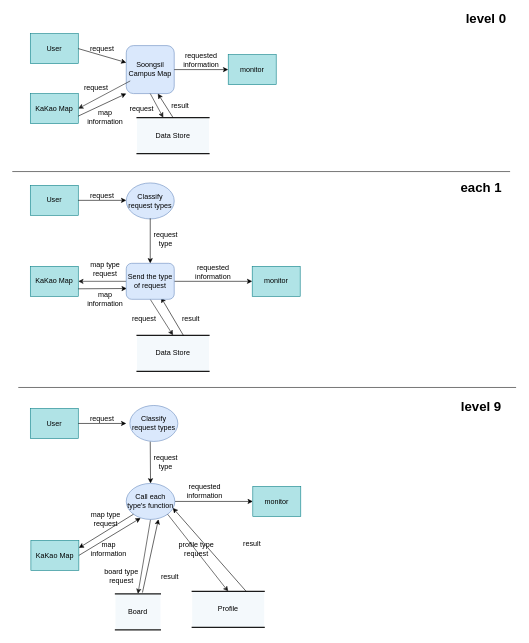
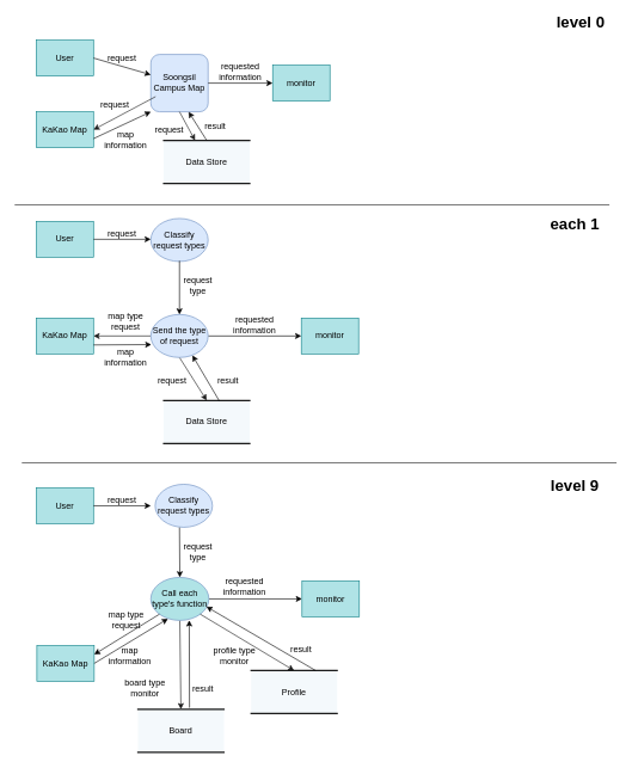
  <mxCell id="0" />
  <mxCell id="1" parent="0" />
  <mxCell id="2" value="Soongsil&lt;br&gt;Campus Map" style="whiteSpace=wrap;html=1;aspect=fixed;fillColor=#dae8fc;strokeColor=#6c8ebf;rounded=1;" vertex="1" parent="1"><mxGeometry x="210" y="75" width="80" height="80" as="geometry" /></mxCell>
  <mxCell id="3" value="User" style="rounded=0;whiteSpace=wrap;html=1;fillColor=#b0e3e6;strokeColor=#0e8088;" vertex="1" parent="1"><mxGeometry x="50" y="55" width="80" height="50" as="geometry" /></mxCell>
  <mxCell id="4" value="" style="endArrow=classic;html=1;exitX=1;exitY=0.5;exitDx=0;exitDy=0;" edge="1" parent="1" source="3" target="2"><mxGeometry width="50" height="50" relative="1" as="geometry"><mxPoint x="190" y="185" as="sourcePoint" /><mxPoint x="240" y="135" as="targetPoint" /></mxGeometry></mxCell>
  <mxCell id="5" value="KaKao Map" style="rounded=0;whiteSpace=wrap;html=1;fillColor=#b0e3e6;strokeColor=#0e8088;" vertex="1" parent="1"><mxGeometry x="50" y="155" width="80" height="50" as="geometry" /></mxCell>
  <mxCell id="6" value="" style="endArrow=classic;html=1;exitX=1;exitY=0.75;exitDx=0;exitDy=0;entryX=0;entryY=1;entryDx=0;entryDy=0;" edge="1" parent="1" source="5" target="2"><mxGeometry width="50" height="50" relative="1" as="geometry"><mxPoint x="140" y="90" as="sourcePoint" /><mxPoint x="221.6" y="113.8" as="targetPoint" /></mxGeometry></mxCell>
  <mxCell id="7" value="" style="endArrow=classic;html=1;exitX=0.083;exitY=0.736;exitDx=0;exitDy=0;entryX=1;entryY=0.5;entryDx=0;entryDy=0;exitPerimeter=0;fillColor=#fff2cc;strokeColor=#1A1A1A;" edge="1" parent="1" source="2" target="5"><mxGeometry width="50" height="50" relative="1" as="geometry"><mxPoint x="140" y="202.5" as="sourcePoint" /><mxPoint x="231.716" y="153.284" as="targetPoint" /></mxGeometry></mxCell>
  <mxCell id="8" value="request" style="text;html=1;strokeColor=none;fillColor=none;align=center;verticalAlign=middle;whiteSpace=wrap;rounded=0;" vertex="1" parent="1"><mxGeometry x="150" y="70" width="40" height="20" as="geometry" /></mxCell>
  <mxCell id="9" value="request" style="text;html=1;strokeColor=none;fillColor=none;align=center;verticalAlign=middle;whiteSpace=wrap;rounded=0;" vertex="1" parent="1"><mxGeometry x="140" y="135" width="40" height="20" as="geometry" /></mxCell>
  <mxCell id="10" value="map information" style="text;html=1;strokeColor=none;fillColor=none;align=center;verticalAlign=middle;whiteSpace=wrap;rounded=0;" vertex="1" parent="1"><mxGeometry x="150" y="185" width="50" height="20" as="geometry" /></mxCell>
  <mxCell id="11" value="" style="endArrow=classic;html=1;exitX=1;exitY=0.5;exitDx=0;exitDy=0;" edge="1" parent="1" source="2" target="12"><mxGeometry width="50" height="50" relative="1" as="geometry"><mxPoint x="330" y="175" as="sourcePoint" /><mxPoint x="380" y="115" as="targetPoint" /></mxGeometry></mxCell>
  <mxCell id="12" value="monitor" style="rounded=0;whiteSpace=wrap;html=1;fillColor=#b0e3e6;strokeColor=#0e8088;" vertex="1" parent="1"><mxGeometry x="380" y="90" width="80" height="50" as="geometry" /></mxCell>
  <mxCell id="13" value="requested information" style="text;html=1;strokeColor=none;fillColor=none;align=center;verticalAlign=middle;whiteSpace=wrap;rounded=0;" vertex="1" parent="1"><mxGeometry x="310" y="90" width="50" height="20" as="geometry" /></mxCell>
  <mxCell id="14" value="User" style="rounded=0;whiteSpace=wrap;html=1;fillColor=#b0e3e6;strokeColor=#0e8088;" vertex="1" parent="1"><mxGeometry x="50" y="308" width="80" height="50" as="geometry" /></mxCell>
  <mxCell id="15" value="" style="endArrow=classic;html=1;exitX=1;exitY=0.5;exitDx=0;exitDy=0;" edge="1" parent="1" source="14"><mxGeometry width="50" height="50" relative="1" as="geometry"><mxPoint x="190" y="438" as="sourcePoint" /><mxPoint x="210" y="333" as="targetPoint" /></mxGeometry></mxCell>
  <mxCell id="16" value="KaKao Map" style="rounded=0;whiteSpace=wrap;html=1;fillColor=#b0e3e6;strokeColor=#0e8088;" vertex="1" parent="1"><mxGeometry x="50" y="443" width="80" height="50" as="geometry" /></mxCell>
  <mxCell id="17" value="" style="endArrow=classic;html=1;exitX=1;exitY=0.75;exitDx=0;exitDy=0;entryX=0.01;entryY=0.7;entryDx=0;entryDy=0;entryPerimeter=0;" edge="1" parent="1" source="16" target="35"><mxGeometry width="50" height="50" relative="1" as="geometry"><mxPoint x="140" y="343" as="sourcePoint" /><mxPoint x="320" y="378" as="targetPoint" /></mxGeometry></mxCell>
  <mxCell id="18" value="" style="endArrow=classic;html=1;entryX=1;entryY=0.5;entryDx=0;entryDy=0;fillColor=#fff2cc;strokeColor=#1A1A1A;" edge="1" parent="1" source="35" target="16"><mxGeometry width="50" height="50" relative="1" as="geometry"><mxPoint x="210" y="378" as="sourcePoint" /><mxPoint x="231.716" y="406.284" as="targetPoint" /></mxGeometry></mxCell>
  <mxCell id="19" value="request" style="text;html=1;strokeColor=none;fillColor=none;align=center;verticalAlign=middle;whiteSpace=wrap;rounded=0;" vertex="1" parent="1"><mxGeometry x="150" y="315" width="40" height="20" as="geometry" /></mxCell>
  <mxCell id="20" value="map type request" style="text;html=1;strokeColor=none;fillColor=none;align=center;verticalAlign=middle;whiteSpace=wrap;rounded=0;" vertex="1" parent="1"><mxGeometry x="145" y="438" width="60" height="20" as="geometry" /></mxCell>
  <mxCell id="21" value="map information" style="text;html=1;strokeColor=none;fillColor=none;align=center;verticalAlign=middle;whiteSpace=wrap;rounded=0;" vertex="1" parent="1"><mxGeometry x="150" y="488" width="50" height="20" as="geometry" /></mxCell>
  <mxCell id="22" value="" style="endArrow=classic;html=1;exitX=1;exitY=0.5;exitDx=0;exitDy=0;" edge="1" parent="1" source="35" target="23"><mxGeometry width="50" height="50" relative="1" as="geometry"><mxPoint x="650" y="368" as="sourcePoint" /><mxPoint x="750" y="368" as="targetPoint" /></mxGeometry></mxCell>
  <mxCell id="23" value="monitor" style="rounded=0;whiteSpace=wrap;html=1;fillColor=#b0e3e6;strokeColor=#0e8088;" vertex="1" parent="1"><mxGeometry x="420" y="443" width="80" height="50" as="geometry" /></mxCell>
  <mxCell id="24" value="requested information" style="text;html=1;strokeColor=none;fillColor=none;align=center;verticalAlign=middle;whiteSpace=wrap;rounded=0;" vertex="1" parent="1"><mxGeometry x="330" y="443" width="50" height="20" as="geometry" /></mxCell>
  <mxCell id="25" value="" style="endArrow=none;html=1;strokeColor=#1A1A1A;" edge="1" parent="1"><mxGeometry width="50" height="50" relative="1" as="geometry"><mxPoint y="285" as="sourcePoint" x="20" /><mxPoint x="850" y="285" as="targetPoint" /></mxGeometry></mxCell>
  <mxCell id="26" value="&lt;font style=&quot;font-size: 22px&quot;&gt;&lt;b&gt;level 0&lt;/b&gt;&lt;/font&gt;" style="text;html=1;strokeColor=none;fillColor=none;align=center;verticalAlign=middle;whiteSpace=wrap;rounded=0;" vertex="1" parent="1"><mxGeometry x="765" y="20" width="90" height="20" as="geometry" /></mxCell>
  <mxCell id="27" value="&lt;font style=&quot;font-size: 22px&quot;&gt;&lt;b&gt;each 1&lt;/b&gt;&lt;/font&gt;" style="text;html=1;strokeColor=none;fillColor=none;align=center;verticalAlign=middle;whiteSpace=wrap;rounded=0;" vertex="1" parent="1"><mxGeometry x="757" y="302" width="90" height="20" as="geometry" /></mxCell>
  <mxCell id="28" value="Classify request types" style="ellipse;whiteSpace=wrap;html=1;fillColor=#dae8fc;strokeColor=#6c8ebf;" vertex="1" parent="1"><mxGeometry x="210" y="304" width="80" height="60" as="geometry" /></mxCell>
  <mxCell id="29" value="Data Store" style="shape=partialRectangle;whiteSpace=wrap;html=1;left=0;right=0;fillColor=#F4F9FC;strokeWidth=2;strokeColor=#1A1A1A;" vertex="1" parent="1"><mxGeometry x="228" y="558" width="120" height="60" as="geometry" /></mxCell>
  <mxCell id="30" value="" style="endArrow=classic;html=1;exitX=0.5;exitY=1;exitDx=0;exitDy=0;fillColor=#fff2cc;strokeColor=#1A1A1A;entryX=0.5;entryY=0;entryDx=0;entryDy=0;" edge="1" parent="1" source="35" target="29"><mxGeometry width="50" height="50" relative="1" as="geometry"><mxPoint x="400" y="365" as="sourcePoint" /><mxPoint x="290" y="445" as="targetPoint" /></mxGeometry></mxCell>
  <mxCell id="31" value="request" style="text;html=1;strokeColor=none;fillColor=none;align=center;verticalAlign=middle;whiteSpace=wrap;rounded=0;" vertex="1" parent="1"><mxGeometry x="210" y="520" width="60" height="20" as="geometry" /></mxCell>
  <mxCell id="32" value="" style="endArrow=classic;html=1;exitX=0.646;exitY=0.009;exitDx=0;exitDy=0;exitPerimeter=0;entryX=0.725;entryY=0.95;entryDx=0;entryDy=0;entryPerimeter=0;" edge="1" parent="1" source="29" target="35"><mxGeometry width="50" height="50" relative="1" as="geometry"><mxPoint x="290" y="457.5" as="sourcePoint" /><mxPoint x="270" y="489" as="targetPoint" /></mxGeometry></mxCell>
  <mxCell id="33" value="result" style="text;html=1;strokeColor=none;fillColor=none;align=center;verticalAlign=middle;whiteSpace=wrap;rounded=0;" vertex="1" parent="1"><mxGeometry x="288" y="520" width="60" height="20" as="geometry" /></mxCell>
  <mxCell id="34" value="" style="endArrow=classic;html=1;" edge="1" parent="1" target="35"><mxGeometry width="50" height="50" relative="1" as="geometry"><mxPoint x="250" y="363" as="sourcePoint" /><mxPoint x="360" y="333" as="targetPoint" /></mxGeometry></mxCell>
- <mxCell id="35" value="Send the type of request" style="whiteSpace=wrap;html=1;fillColor=#dae8fc;strokeColor=#6c8ebf;rounded=1;" vertex="1" parent="1"><mxGeometry x="210" y="438" width="80" height="60" as="geometry" /></mxCell>
+ <mxCell id="35" value="Send the type of request" style="ellipse;whiteSpace=wrap;html=1;fillColor=#dae8fc;strokeColor=#6c8ebf;" vertex="1" parent="1"><mxGeometry x="210" y="438" width="80" height="60" as="geometry" /></mxCell>
  <mxCell id="36" value="request type" style="text;html=1;strokeColor=none;fillColor=none;align=center;verticalAlign=middle;whiteSpace=wrap;rounded=0;" vertex="1" parent="1"><mxGeometry x="256" y="388" width="40" height="20" as="geometry" /></mxCell>
  <mxCell id="37" value="" style="endArrow=none;html=1;strokeColor=#1A1A1A;" edge="1" parent="1"><mxGeometry width="50" height="50" relative="1" as="geometry"><mxPoint x="30" y="645" as="sourcePoint" /><mxPoint x="860" y="645" as="targetPoint" /></mxGeometry></mxCell>
  <mxCell id="38" value="&lt;font style=&quot;font-size: 22px&quot;&gt;&lt;b&gt;level 9&lt;/b&gt;&lt;/font&gt;" style="text;html=1;strokeColor=none;fillColor=none;align=center;verticalAlign=middle;whiteSpace=wrap;rounded=0;" vertex="1" parent="1"><mxGeometry x="757" y="667" width="90" height="20" as="geometry" /></mxCell>
  <mxCell id="39" value="User" style="rounded=0;whiteSpace=wrap;html=1;fillColor=#b0e3e6;strokeColor=#0e8088;" vertex="1" parent="1"><mxGeometry x="50" y="680" width="80" height="50" as="geometry" /></mxCell>
  <mxCell id="40" value="" style="endArrow=classic;html=1;exitX=1;exitY=0.5;exitDx=0;exitDy=0;" edge="1" parent="1" source="39"><mxGeometry width="50" height="50" relative="1" as="geometry"><mxPoint x="190" y="810" as="sourcePoint" /><mxPoint x="210" y="705" as="targetPoint" /></mxGeometry></mxCell>
  <mxCell id="41" value="KaKao Map" style="rounded=0;whiteSpace=wrap;html=1;fillColor=#b0e3e6;strokeColor=#0e8088;" vertex="1" parent="1"><mxGeometry x="51" y="900" width="80" height="50" as="geometry" /></mxCell>
  <mxCell id="42" value="" style="endArrow=classic;html=1;exitX=1;exitY=0.5;exitDx=0;exitDy=0;entryX=0.295;entryY=0.962;entryDx=0;entryDy=0;entryPerimeter=0;" edge="1" parent="1" source="41" target="57"><mxGeometry width="50" height="50" relative="1" as="geometry"><mxPoint x="141" y="800" as="sourcePoint" /><mxPoint x="321" y="835" as="targetPoint" /></mxGeometry></mxCell>
  <mxCell id="43" value="request" style="text;html=1;strokeColor=none;fillColor=none;align=center;verticalAlign=middle;whiteSpace=wrap;rounded=0;" vertex="1" parent="1"><mxGeometry x="150" y="687" width="40" height="20" as="geometry" /></mxCell>
  <mxCell id="44" value="map type request" style="text;html=1;strokeColor=none;fillColor=none;align=center;verticalAlign=middle;whiteSpace=wrap;rounded=0;" vertex="1" parent="1"><mxGeometry x="146" y="855" width="60" height="20" as="geometry" /></mxCell>
  <mxCell id="45" value="map information" style="text;html=1;strokeColor=none;fillColor=none;align=center;verticalAlign=middle;whiteSpace=wrap;rounded=0;" vertex="1" parent="1"><mxGeometry x="156" y="905" width="50" height="20" as="geometry" /></mxCell>
  <mxCell id="46" value="" style="endArrow=classic;html=1;exitX=1;exitY=0.5;exitDx=0;exitDy=0;" edge="1" parent="1" target="47"><mxGeometry width="50" height="50" relative="1" as="geometry"><mxPoint x="291" y="835" as="sourcePoint" /><mxPoint x="751" y="735" as="targetPoint" /></mxGeometry></mxCell>
  <mxCell id="47" value="monitor" style="rounded=0;whiteSpace=wrap;html=1;fillColor=#b0e3e6;strokeColor=#0e8088;" vertex="1" parent="1"><mxGeometry x="421" y="810" width="80" height="50" as="geometry" /></mxCell>
  <mxCell id="48" value="requested information" style="text;html=1;strokeColor=none;fillColor=none;align=center;verticalAlign=middle;whiteSpace=wrap;rounded=0;" vertex="1" parent="1"><mxGeometry x="316" y="808" width="50" height="20" as="geometry" /></mxCell>
- <mxCell id="49" value="Board" style="shape=partialRectangle;whiteSpace=wrap;html=1;left=0;right=0;fillColor=#F4F9FC;strokeWidth=2;strokeColor=#1A1A1A;" vertex="1" parent="1"><mxGeometry x="192" y="989" width="75" height="60" as="geometry" /></mxCell>
+ <mxCell id="49" value="Board" style="shape=partialRectangle;whiteSpace=wrap;html=1;left=0;right=0;fillColor=#F4F9FC;strokeWidth=2;strokeColor=#1A1A1A;" vertex="1" parent="1"><mxGeometry x="192" y="989" width="120" height="60" as="geometry" /></mxCell>
  <mxCell id="50" value="" style="endArrow=classic;html=1;fillColor=#fff2cc;strokeColor=#1A1A1A;entryX=0.5;entryY=0;entryDx=0;entryDy=0;exitX=0.5;exitY=1;exitDx=0;exitDy=0;" edge="1" parent="1" source="57" target="49"><mxGeometry width="50" height="50" relative="1" as="geometry"><mxPoint x="250" y="875" as="sourcePoint" /><mxPoint x="243" y="877" as="targetPoint" /></mxGeometry></mxCell>
- <mxCell id="51" value="board type request" style="text;html=1;strokeColor=none;fillColor=none;align=center;verticalAlign=middle;whiteSpace=wrap;rounded=0;" vertex="1" parent="1"><mxGeometry x="172" y="950" width="60" height="20" as="geometry" /></mxCell>
+ <mxCell id="51" value="board type monitor" style="text;html=1;strokeColor=none;fillColor=none;align=center;verticalAlign=middle;whiteSpace=wrap;rounded=0;" vertex="1" parent="1"><mxGeometry x="172" y="950" width="60" height="20" as="geometry" /></mxCell>
  <mxCell id="52" value="" style="endArrow=classic;html=1;entryX=0.662;entryY=0.997;entryDx=0;entryDy=0;entryPerimeter=0;exitX=0.6;exitY=-0.035;exitDx=0;exitDy=0;exitPerimeter=0;" edge="1" parent="1" source="49" target="57"><mxGeometry width="50" height="50" relative="1" as="geometry"><mxPoint x="270" y="1015" as="sourcePoint" /><mxPoint x="243" y="900" as="targetPoint" /></mxGeometry></mxCell>
  <mxCell id="53" value="result" style="text;html=1;strokeColor=none;fillColor=none;align=center;verticalAlign=middle;whiteSpace=wrap;rounded=0;" vertex="1" parent="1"><mxGeometry x="253" y="951" width="60" height="20" as="geometry" /></mxCell>
  <mxCell id="54" value="" style="endArrow=classic;html=1;" edge="1" parent="1" target="57"><mxGeometry width="50" height="50" relative="1" as="geometry"><mxPoint x="250" y="735" as="sourcePoint" /><mxPoint x="251" y="815" as="targetPoint" /></mxGeometry></mxCell>
  <mxCell id="55" value="request type" style="text;html=1;strokeColor=none;fillColor=none;align=center;verticalAlign=middle;whiteSpace=wrap;rounded=0;" vertex="1" parent="1"><mxGeometry x="256" y="760" width="40" height="20" as="geometry" /></mxCell>
  <mxCell id="56" value="Classify request types" style="ellipse;whiteSpace=wrap;html=1;fillColor=#dae8fc;strokeColor=#6c8ebf;" vertex="1" parent="1"><mxGeometry x="216" y="675" width="80" height="60" as="geometry" /></mxCell>
- <mxCell id="57" value="Call each type's function" style="ellipse;whiteSpace=wrap;html=1;fillColor=#dae8fc;strokeColor=#6c8ebf;" vertex="1" parent="1"><mxGeometry x="210" y="805" width="81" height="60" as="geometry" /></mxCell>
+ <mxCell id="57" value="Call each type's function" style="ellipse;whiteSpace=wrap;html=1;fillColor=#b0e3e6;strokeColor=#6c8ebf;" vertex="1" parent="1"><mxGeometry x="210" y="805" width="81" height="60" as="geometry" /></mxCell>
  <mxCell id="58" value="" style="endArrow=classic;html=1;exitX=0;exitY=1;exitDx=0;exitDy=0;entryX=1;entryY=0.25;entryDx=0;entryDy=0;" edge="1" parent="1" source="57" target="41"><mxGeometry width="50" height="50" relative="1" as="geometry"><mxPoint x="206" y="850" as="sourcePoint" /><mxPoint x="190" y="885" as="targetPoint" /></mxGeometry></mxCell>
  <mxCell id="59" value="Data Store" style="shape=partialRectangle;whiteSpace=wrap;html=1;left=0;right=0;fillColor=#F4F9FC;strokeWidth=2;strokeColor=#1A1A1A;" vertex="1" parent="1"><mxGeometry x="228" y="195" width="120" height="60" as="geometry" /></mxCell>
  <mxCell id="60" value="" style="endArrow=classic;html=1;fillColor=#fff2cc;strokeColor=#1A1A1A;exitX=0.5;exitY=1;exitDx=0;exitDy=0;" edge="1" parent="1" target="59" source="2"><mxGeometry width="50" height="50" relative="1" as="geometry"><mxPoint x="272" y="97" as="sourcePoint" /><mxPoint x="288" y="72" as="targetPoint" /></mxGeometry></mxCell>
  <mxCell id="61" value="" style="endArrow=classic;html=1;entryX=0.659;entryY=1.001;entryDx=0;entryDy=0;entryPerimeter=0;exitX=0.5;exitY=0;exitDx=0;exitDy=0;" edge="1" parent="1" source="59" target="2"><mxGeometry width="50" height="50" relative="1" as="geometry"><mxPoint x="288" y="84.5" as="sourcePoint" /><mxPoint x="288" y="75" as="targetPoint" /></mxGeometry></mxCell>
  <mxCell id="62" value="result" style="text;html=1;strokeColor=none;fillColor=none;align=center;verticalAlign=middle;whiteSpace=wrap;rounded=0;" vertex="1" parent="1"><mxGeometry x="270" y="165" width="60" height="20" as="geometry" /></mxCell>
  <mxCell id="63" value="request" style="text;html=1;strokeColor=none;fillColor=none;align=center;verticalAlign=middle;whiteSpace=wrap;rounded=0;" vertex="1" parent="1"><mxGeometry x="206" y="170" width="60" height="20" as="geometry" /></mxCell>
- <mxCell id="64" value="Profile" style="shape=partialRectangle;whiteSpace=wrap;html=1;left=0;right=0;fillColor=#F4F9FC;strokeWidth=2;strokeColor=#1A1A1A;" vertex="1" parent="1"><mxGeometry x="320" y="985" width="120" height="60" as="geometry" /></mxCell>
+ <mxCell id="64" value="Profile" style="shape=partialRectangle;whiteSpace=wrap;html=1;left=0;right=0;fillColor=#F4F9FC;strokeWidth=2;strokeColor=#1A1A1A;" vertex="1" parent="1"><mxGeometry x="350" y="935" width="120" height="60" as="geometry" /></mxCell>
  <mxCell id="65" value="" style="endArrow=classic;html=1;exitX=1;exitY=1;exitDx=0;exitDy=0;fillColor=#fff2cc;strokeColor=#1A1A1A;entryX=0.5;entryY=0;entryDx=0;entryDy=0;" edge="1" parent="1" target="64" source="57"><mxGeometry width="50" height="50" relative="1" as="geometry"><mxPoint x="440.284" y="936.213" as="sourcePoint" /><mxPoint x="452" y="892" as="targetPoint" /></mxGeometry></mxCell>
- <mxCell id="66" value="profile type request" style="text;html=1;strokeColor=none;fillColor=none;align=center;verticalAlign=middle;whiteSpace=wrap;rounded=0;" vertex="1" parent="1"><mxGeometry x="291" y="905" width="72" height="20" as="geometry" /></mxCell>
+ <mxCell id="66" value="profile type monitor" style="text;html=1;strokeColor=none;fillColor=none;align=center;verticalAlign=middle;whiteSpace=wrap;rounded=0;" vertex="1" parent="1"><mxGeometry x="291" y="905" width="72" height="20" as="geometry" /></mxCell>
  <mxCell id="67" value="" style="endArrow=classic;html=1;exitX=0.75;exitY=0;exitDx=0;exitDy=0;entryX=0.958;entryY=0.681;entryDx=0;entryDy=0;entryPerimeter=0;" edge="1" parent="1" source="64" target="57"><mxGeometry width="50" height="50" relative="1" as="geometry"><mxPoint x="452" y="904.5" as="sourcePoint" /><mxPoint x="452" y="915" as="targetPoint" /></mxGeometry></mxCell>
  <mxCell id="68" value="result" style="text;html=1;strokeColor=none;fillColor=none;align=center;verticalAlign=middle;whiteSpace=wrap;rounded=0;" vertex="1" parent="1"><mxGeometry x="390" y="895" width="60" height="20" as="geometry" /></mxCell>
